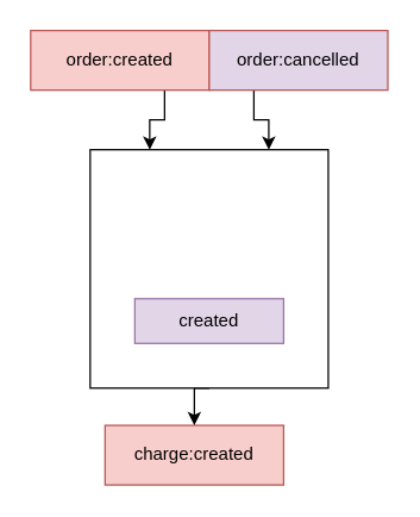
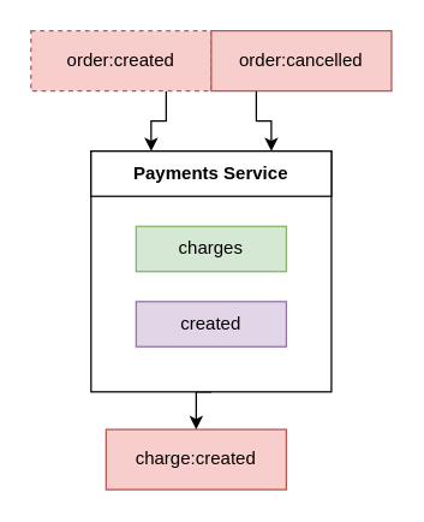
  <mxCell id="0" />
  <mxCell id="1" parent="0" />
  <mxCell id="2" style="edgeStyle=orthogonalEdgeStyle;rounded=0;orthogonalLoop=1;jettySize=auto;html=1;exitX=0.75;exitY=1;exitDx=0;exitDy=0;entryX=0.25;entryY=0;entryDx=0;entryDy=0;" edge="1" parent="1" source="3" target="8"><mxGeometry relative="1" as="geometry" /></mxCell>
- <mxCell id="3" value="order:created" style="rounded=0;whiteSpace=wrap;html=1;fillColor=#f8cecc;strokeColor=#b85450;" vertex="1" parent="1"><mxGeometry x="20" y="20" width="120" height="40" as="geometry" /></mxCell>
+ <mxCell id="3" value="order:created" style="rounded=0;whiteSpace=wrap;html=1;fillColor=#f8cecc;strokeColor=#b85450;dashed=1;" vertex="1" parent="1"><mxGeometry x="20" y="20" width="120" height="40" as="geometry" /></mxCell>
  <mxCell id="4" style="edgeStyle=orthogonalEdgeStyle;rounded=0;orthogonalLoop=1;jettySize=auto;html=1;exitX=0.25;exitY=1;exitDx=0;exitDy=0;entryX=0.75;entryY=0;entryDx=0;entryDy=0;" edge="1" parent="1" source="5" target="8"><mxGeometry relative="1" as="geometry" /></mxCell>
- <mxCell id="5" value="order:cancelled" style="rounded=0;whiteSpace=wrap;html=1;fillColor=#e1d5e7;strokeColor=#b85450;" vertex="1" parent="1"><mxGeometry x="140" y="20" width="120" height="40" as="geometry" /></mxCell>
+ <mxCell id="5" value="order:cancelled" style="rounded=0;whiteSpace=wrap;html=1;fillColor=#f8cecc;strokeColor=#b85450;" vertex="1" parent="1"><mxGeometry x="140" y="20" width="120" height="40" as="geometry" /></mxCell>
  <mxCell id="6" value="charge:created" style="rounded=0;whiteSpace=wrap;html=1;fillColor=#f8cecc;strokeColor=#b85450;" vertex="1" parent="1"><mxGeometry x="70" y="285" width="120" height="40" as="geometry" /></mxCell>
  <mxCell id="7" style="edgeStyle=orthogonalEdgeStyle;rounded=0;orthogonalLoop=1;jettySize=auto;html=1;exitX=0.5;exitY=1;exitDx=0;exitDy=0;entryX=0.5;entryY=0;entryDx=0;entryDy=0;" edge="1" parent="1" source="8" target="6"><mxGeometry relative="1" as="geometry" /></mxCell>
  <mxCell id="8" value="" style="rounded=0;whiteSpace=wrap;html=1;" vertex="1" parent="1"><mxGeometry x="60" y="100" width="160" height="160" as="geometry" /></mxCell>
+ <mxCell id="9" value="Payments Service" style="rounded=0;whiteSpace=wrap;html=1;fontStyle=1" vertex="1" parent="1"><mxGeometry x="60" y="100" width="160" height="30" as="geometry" /></mxCell>
+ <mxCell id="10" value="charges" style="rounded=0;whiteSpace=wrap;html=1;fillColor=#d5e8d4;strokeColor=#82b366;" vertex="1" parent="1"><mxGeometry x="90" y="150" width="100" height="30" as="geometry" /></mxCell>
  <mxCell id="11" value="created" style="rounded=0;whiteSpace=wrap;html=1;fillColor=#e1d5e7;strokeColor=#9673a6;" vertex="1" parent="1"><mxGeometry x="90" y="200" width="100" height="30" as="geometry" /></mxCell>
